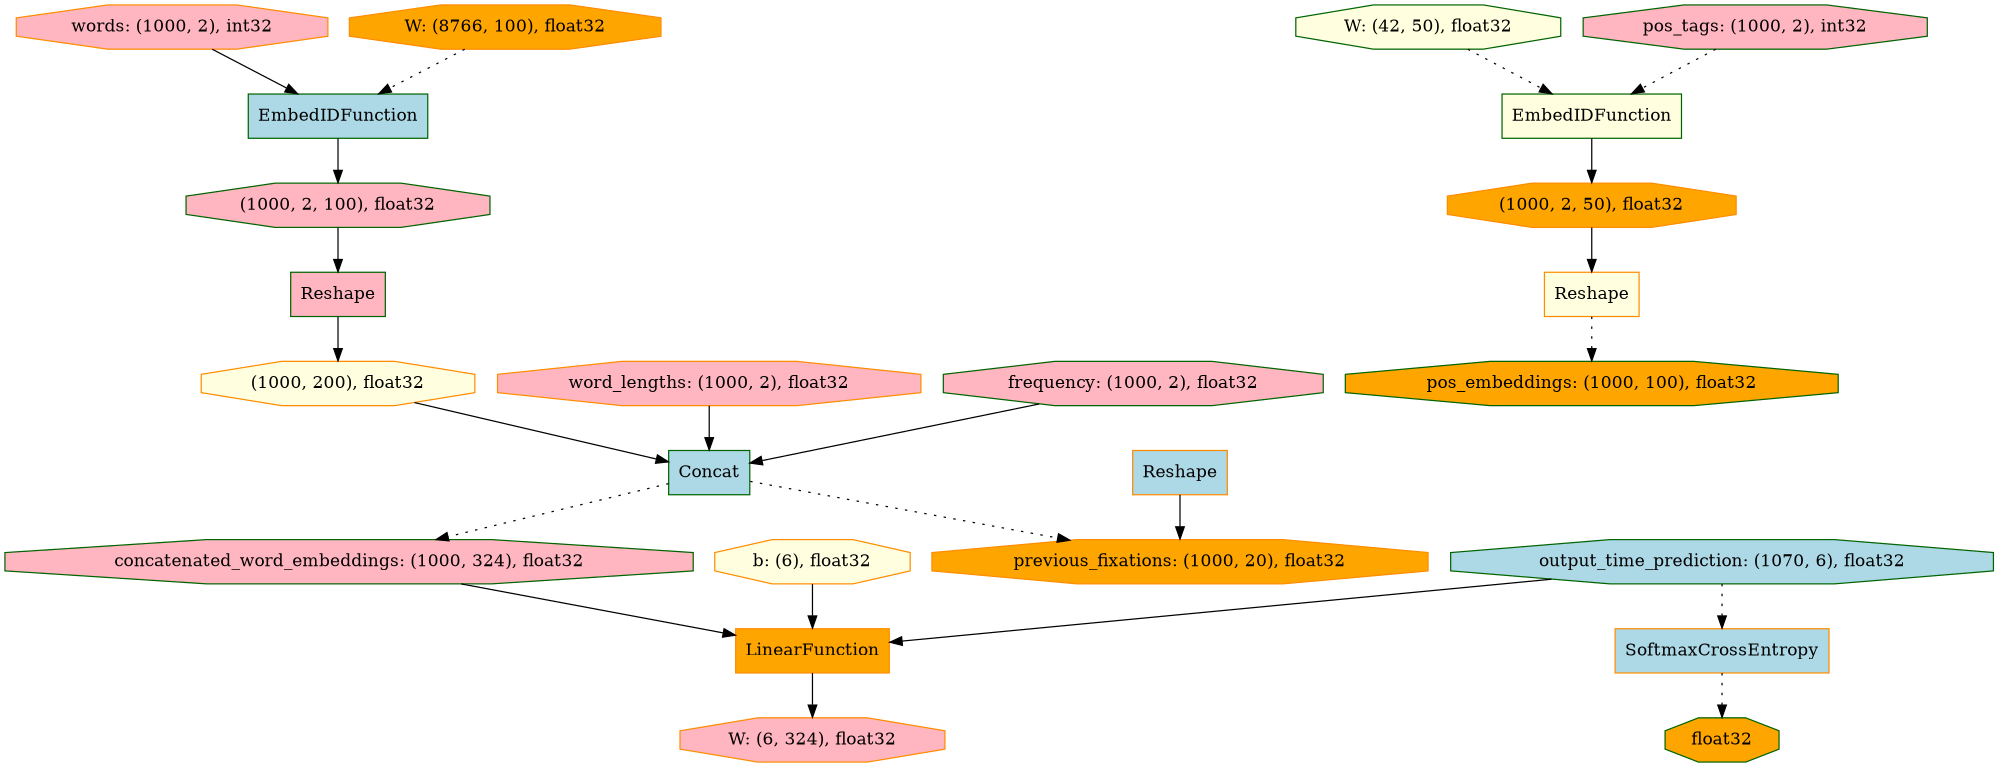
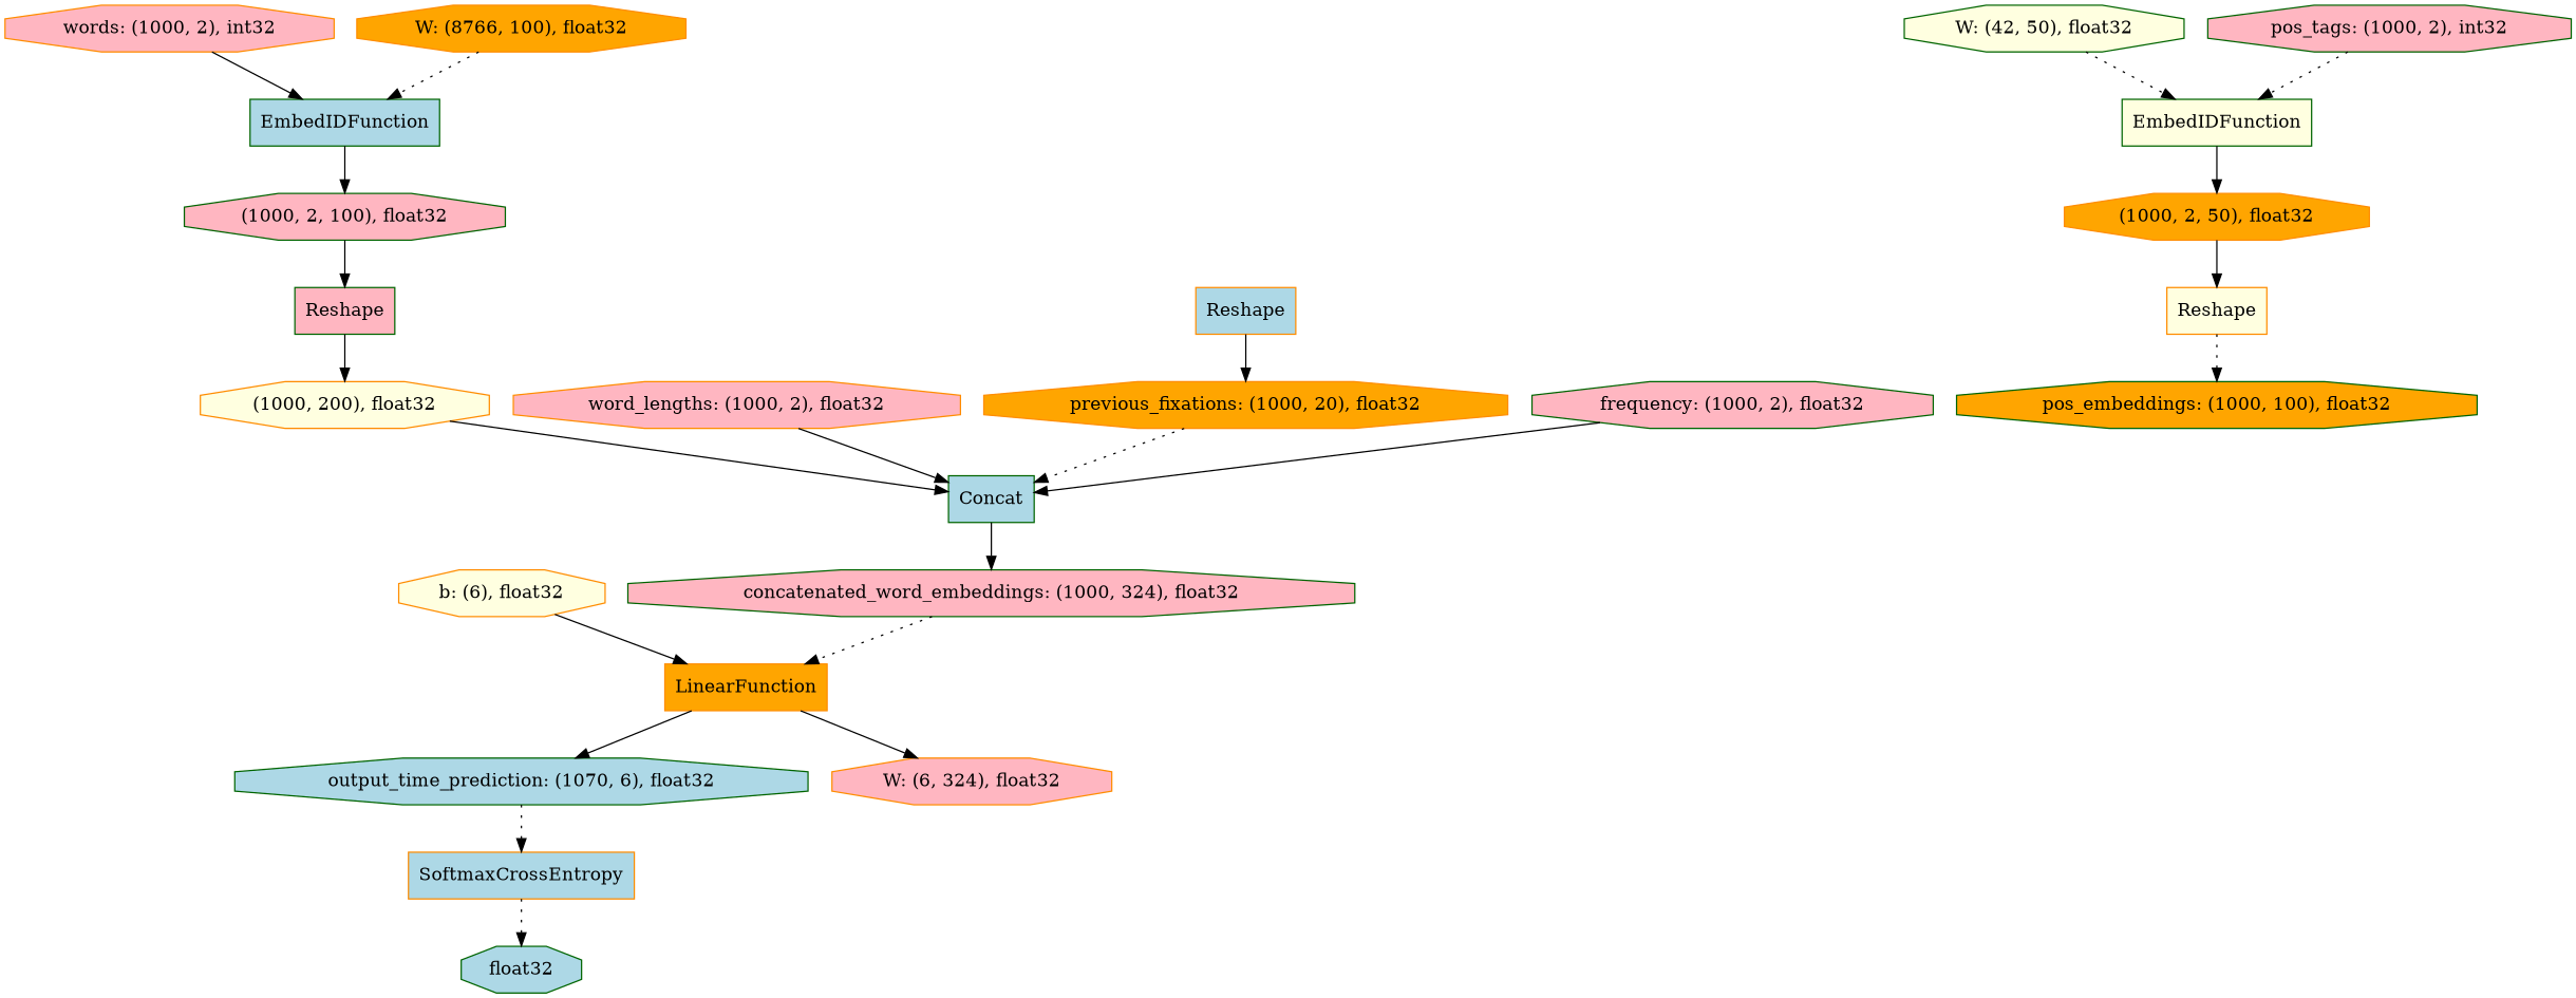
  digraph {
    rankdir=TB
    node [color=darkgreen fillcolor=lightpink shape=octagon style=filled]
    edge [style=solid]
    n1 [label="concatenated_word_embeddings: (1000, 324), float32"]
    n2 [color=darkorange fillcolor=orange label=LinearFunction shape=record]
    n3 [fillcolor=lightblue label="output_time_prediction: (1070, 6), float32"]
    n4 [color=darkorange label="W: (6, 324), float32"]
    n5 [color=darkorange label="words: (1000, 2), int32"]
    n6 [fillcolor=lightblue label=EmbedIDFunction shape=record]
    n7 [label="(1000, 2, 100), float32"]
    n8 [label=Reshape shape=record]
    n9 [color=darkorange fillcolor=lightblue label=SoftmaxCrossEntropy shape=record]
-   n10 [fillcolor=orange label=float32]
+   n10 [fillcolor=lightblue label=float32]
    n11 [color=darkorange fillcolor=lightyellow label="(1000, 200), float32"]
    n12 [fillcolor=lightblue label=Concat shape=record]
    n13 [color=darkorange fillcolor=orange label="W: (8766, 100), float32"]
    n14 [fillcolor=lightyellow label="W: (42, 50), float32"]
    n15 [fillcolor=lightyellow label=EmbedIDFunction shape=record]
    n16 [color=darkorange fillcolor=orange label="(1000, 2, 50), float32"]
    n17 [label="pos_tags: (1000, 2), int32"]
    n18 [color=darkorange fillcolor=lightyellow label=Reshape shape=record]
    n19 [fillcolor=orange label="pos_embeddings: (1000, 100), float32"]
    n20 [color=darkorange fillcolor=lightyellow label="b: (6), float32"]
    n21 [color=darkorange label="word_lengths: (1000, 2), float32"]
    n22 [color=darkorange fillcolor=lightblue label=Reshape shape=record]
    n23 [color=darkorange fillcolor=orange label="previous_fixations: (1000, 20), float32"]
    n24 [label="frequency: (1000, 2), float32"]
-   n1 -> n2
-   n3 -> n2
+   n1 -> n2 [style=dotted]
+   n2 -> n3
    n2 -> n4
    n3 -> n9 [style=dotted]
    n5 -> n6
    n6 -> n7
    n7 -> n8
    n8 -> n11
    n9 -> n10 [style=dotted]
    n11 -> n12
-   n12 -> n1 [style=dotted]
+   n12 -> n1
    n13 -> n6 [style=dotted]
    n14 -> n15 [style=dotted]
    n15 -> n16
    n16 -> n18
    n17 -> n15 [style=dotted]
    n18 -> n19 [style=dotted]
    n20 -> n2
    n21 -> n12
    n22 -> n23
-   n12 -> n23 [style=dotted]
+   n23 -> n12 [style=dotted]
    n24 -> n12
  }
